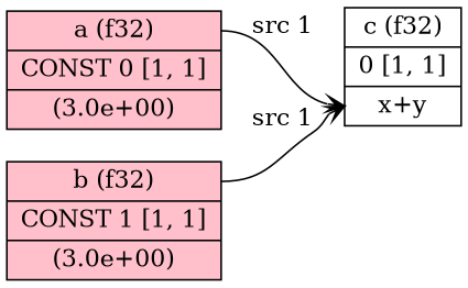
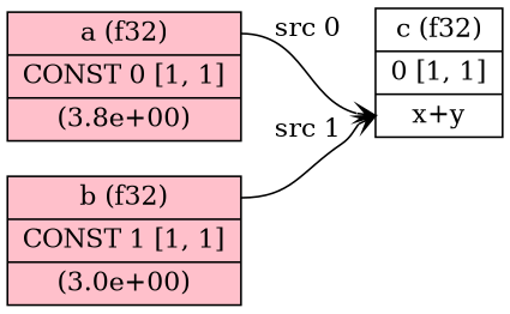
  digraph {
    newrank=true
    rankdir=LR
    node [fillcolor=pink shape=record style=filled]
    edge [arrowhead=vee headport=x style=solid tailport=x]
    n1 [fillcolor=white label="c (f32)|0 [1, 1] | <x>x+y"]
-   n2 [label="<x>a (f32)|CONST 0 [1, 1] | (3.0e+00)"]
+   n2 [label="<x>a (f32)|CONST 0 [1, 1] | (3.8e+00)"]
    n3 [label="<x>b (f32)|CONST 1 [1, 1] | (3.0e+00)"]
-   n2 -> n1 [label="src 1"]
+   n2 -> n1 [label="src 0"]
    n3 -> n1 [label="src 1"]
  }
